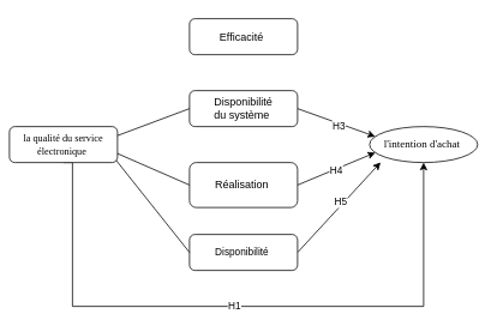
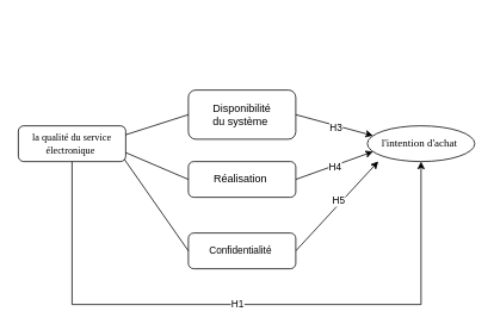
  <mxCell id="0" />
  <mxCell id="1" parent="0" />
- <mxCell id="2" value="&lt;span style=&quot;line-height: 107%; font-family: Aptos, sans-serif;&quot;&gt;&lt;font&gt;Efficacité&lt;/font&gt;&lt;/span&gt;&lt;span style=&quot;font-size:11.0pt;line-height:107%;&lt;br/&gt;font-family:&amp;quot;Aptos&amp;quot;,sans-serif;mso-ascii-theme-font:minor-latin;mso-fareast-font-family:&lt;br/&gt;Aptos;mso-fareast-theme-font:minor-latin;mso-hansi-theme-font:minor-latin;&lt;br/&gt;mso-bidi-font-family:&amp;quot;Times New Roman&amp;quot;;mso-bidi-theme-font:minor-bidi;&lt;br/&gt;mso-ansi-language:FR-MA;mso-fareast-language:EN-US;mso-bidi-language:AR-SA&quot;&gt;&amp;nbsp;&lt;/span&gt;" style="rounded=1;whiteSpace=wrap;html=1;" vertex="1" parent="1"><mxGeometry x="210" y="20" width="120" height="40" as="geometry" /></mxCell>
  <mxCell id="3" style="rounded=0;orthogonalLoop=1;jettySize=auto;html=1;exitX=1;exitY=0.5;exitDx=0;exitDy=0;entryX=0;entryY=0.25;entryDx=0;entryDy=0;" edge="1" parent="1" source="5" target="15"><mxGeometry relative="1" as="geometry" /></mxCell>
  <mxCell id="4" value="H3" style="edgeLabel;html=1;align=center;verticalAlign=middle;resizable=0;points=[];" vertex="1" connectable="0" parent="3"><mxGeometry x="0.038" y="-2" relative="1" as="geometry"><mxPoint x="1" as="offset" /></mxGeometry></mxCell>
- <mxCell id="5" value="&lt;span style=&quot;line-height: 107%; font-family: Aptos, sans-serif;&quot;&gt;&lt;font&gt;Disponibilité&lt;br/&gt;du système&amp;nbsp;&lt;/font&gt;&lt;/span&gt;" style="rounded=1;whiteSpace=wrap;html=1;" vertex="1" parent="1"><mxGeometry x="210" y="100" width="120" height="40" as="geometry" /></mxCell>
+ <mxCell id="5" value="&lt;span style=&quot;line-height: 107%; font-family: Aptos, sans-serif;&quot;&gt;&lt;font&gt;Disponibilité&lt;br/&gt;du système&amp;nbsp;&lt;/font&gt;&lt;/span&gt;" style="rounded=1;whiteSpace=wrap;html=1;" vertex="1" parent="1"><mxGeometry x="210" y="100" width="120" height="55" as="geometry" /></mxCell>
  <mxCell id="6" style="rounded=0;orthogonalLoop=1;jettySize=auto;html=1;exitX=1;exitY=0.5;exitDx=0;exitDy=0;entryX=0;entryY=0.75;entryDx=0;entryDy=0;" edge="1" parent="1" source="8" target="15"><mxGeometry relative="1" as="geometry" /></mxCell>
  <mxCell id="7" value="H4" style="edgeLabel;html=1;align=center;verticalAlign=middle;resizable=0;points=[];" vertex="1" connectable="0" parent="6"><mxGeometry x="-0.008" y="-1" relative="1" as="geometry"><mxPoint as="offset" /></mxGeometry></mxCell>
- <mxCell id="8" value="&lt;span style=&quot;line-height: 107%;&quot;&gt;&lt;font&gt;Réalisation&amp;nbsp;&lt;/font&gt;&lt;/span&gt;" style="rounded=1;whiteSpace=wrap;html=1;" vertex="1" parent="1"><mxGeometry x="210" y="180" width="120" height="50" as="geometry" /></mxCell>
+ <mxCell id="8" value="&lt;span style=&quot;line-height: 107%;&quot;&gt;&lt;font&gt;Réalisation&amp;nbsp;&lt;/font&gt;&lt;/span&gt;" style="rounded=1;whiteSpace=wrap;html=1;" vertex="1" parent="1"><mxGeometry x="210" y="180" width="120" height="40" as="geometry" /></mxCell>
  <mxCell id="9" style="rounded=0;orthogonalLoop=1;jettySize=auto;html=1;exitX=1;exitY=0.5;exitDx=0;exitDy=0;entryX=0.102;entryY=0.996;entryDx=0;entryDy=0;entryPerimeter=0;" edge="1" parent="1" source="11" target="15"><mxGeometry relative="1" as="geometry"><mxPoint x="470" y="190" as="targetPoint" /></mxGeometry></mxCell>
  <mxCell id="10" value="H5" style="edgeLabel;html=1;align=center;verticalAlign=middle;resizable=0;points=[];" vertex="1" connectable="0" parent="9"><mxGeometry x="0.083" y="3" relative="1" as="geometry"><mxPoint as="offset" /></mxGeometry></mxCell>
- <mxCell id="11" value="&lt;span style=&quot;line-height: 107%; font-family: Aptos, sans-serif;&quot;&gt;&lt;font style=&quot;font-size: 11px;&quot;&gt;Disponibilité&amp;nbsp;&lt;/font&gt;&lt;/span&gt;" style="rounded=1;whiteSpace=wrap;html=1;" vertex="1" parent="1"><mxGeometry x="210" y="260" width="120" height="40" as="geometry" /></mxCell>
+ <mxCell id="11" value="&lt;span style=&quot;line-height: 107%; font-family: Aptos, sans-serif;&quot;&gt;&lt;font style=&quot;font-size: 11px;&quot;&gt;Confidentialité&amp;nbsp;&lt;/font&gt;&lt;/span&gt;" style="rounded=1;whiteSpace=wrap;html=1;" vertex="1" parent="1"><mxGeometry x="210" y="260" width="120" height="40" as="geometry" /></mxCell>
  <mxCell id="12" style="edgeStyle=orthogonalEdgeStyle;rounded=0;orthogonalLoop=1;jettySize=auto;html=1;entryX=0.5;entryY=1;entryDx=0;entryDy=0;exitX=0.5;exitY=1;exitDx=0;exitDy=0;" edge="1" parent="1" source="14" target="15"><mxGeometry relative="1" as="geometry"><Array as="points"><mxPoint x="80" y="340" /><mxPoint x="470" y="340" /></Array></mxGeometry></mxCell>
  <mxCell id="13" value="H1" style="edgeLabel;html=1;align=center;verticalAlign=middle;resizable=0;points=[];" vertex="1" connectable="0" parent="12"><mxGeometry x="-0.031" y="2" relative="1" as="geometry"><mxPoint as="offset" /></mxGeometry></mxCell>
- <mxCell id="14" value="&lt;span style=&quot;line-height: 107%; font-family: &amp;quot;Times New Roman&amp;quot;, serif;&quot;&gt;&lt;font style=&quot;font-size: 11px;&quot;&gt;la qualité du service électronique&amp;nbsp;&lt;/font&gt;&lt;/span&gt;" style="rounded=1;whiteSpace=wrap;html=1;" vertex="1" parent="1"><mxGeometry x="10" y="140" width="120" height="40" as="geometry" /></mxCell>
+ <mxCell id="14" value="&lt;span style=&quot;line-height: 107%; font-family: &amp;quot;Times New Roman&amp;quot;, serif;&quot;&gt;&lt;font style=&quot;font-size: 11px;&quot;&gt;la qualité du service électronique&amp;nbsp;&lt;/font&gt;&lt;/span&gt;" style="rounded=1;whiteSpace=wrap;html=1;" vertex="1" parent="1"><mxGeometry x="20" y="140" width="120" height="40" as="geometry" /></mxCell>
  <mxCell id="15" value="&lt;span style=&quot;line-height: 107%; font-family: &amp;quot;Times New Roman&amp;quot;, serif;&quot;&gt;&lt;font&gt;l'intention d'achat&amp;nbsp;&lt;/font&gt;&lt;/span&gt;" style="ellipse;whiteSpace=wrap;html=1;" vertex="1" parent="1"><mxGeometry x="410" y="140" width="120" height="40" as="geometry" /></mxCell>
  <mxCell id="16" style="rounded=0;orthogonalLoop=1;jettySize=auto;html=1;exitX=1;exitY=0.25;exitDx=0;exitDy=0;entryX=0;entryY=0.5;entryDx=0;entryDy=0;endArrow=none;startFill=0;" edge="1" parent="1" source="14" target="5"><mxGeometry relative="1" as="geometry"><mxPoint x="170" y="152" as="sourcePoint" /><mxPoint x="211" y="50" as="targetPoint" /></mxGeometry></mxCell>
  <mxCell id="17" style="rounded=0;orthogonalLoop=1;jettySize=auto;html=1;exitX=1;exitY=0.75;exitDx=0;exitDy=0;endArrow=none;startFill=0;entryX=0;entryY=0.5;entryDx=0;entryDy=0;" edge="1" parent="1" source="14" target="8"><mxGeometry relative="1" as="geometry"><mxPoint x="170" y="162" as="sourcePoint" /><mxPoint x="200" y="202" as="targetPoint" /></mxGeometry></mxCell>
  <mxCell id="18" style="rounded=0;orthogonalLoop=1;jettySize=auto;html=1;exitX=0.989;exitY=0.944;exitDx=0;exitDy=0;entryX=0;entryY=0.5;entryDx=0;entryDy=0;endArrow=none;startFill=0;exitPerimeter=0;" edge="1" parent="1" source="14" target="11"><mxGeometry relative="1" as="geometry"><mxPoint x="170" y="171" as="sourcePoint" /><mxPoint x="211" y="69" as="targetPoint" /></mxGeometry></mxCell>
